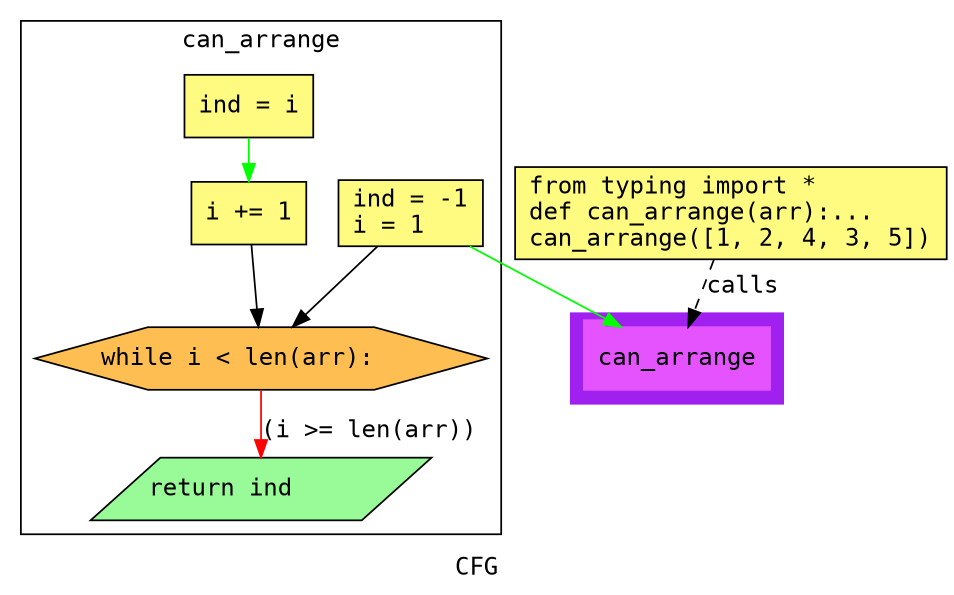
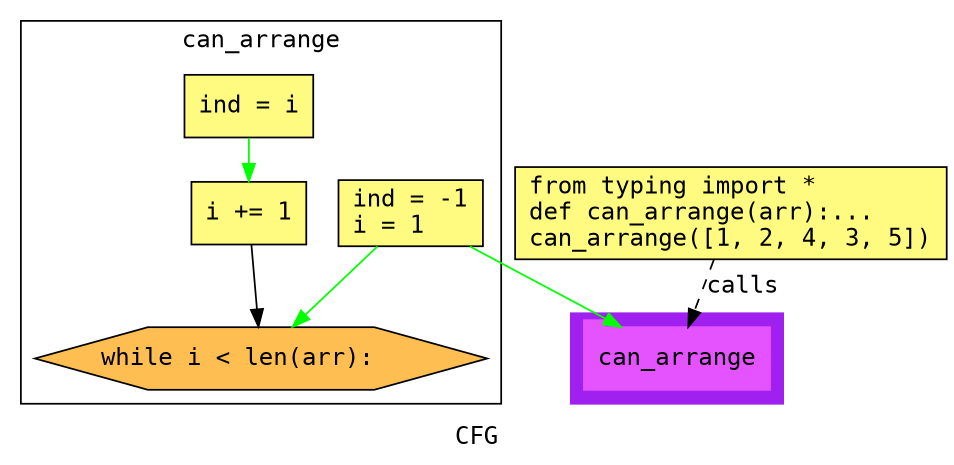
  digraph {
    compound=True
    fontname="DejaVu Sans Mono"
    label=CFG
    pack=False
    rankdir=TB
    ranksep=0.02
    node [fontname="DejaVu Sans Mono" shape=rectangle style="filled,solid" fillcolor="#FFFB81"]
    edge [color=green fontname="DejaVu Sans Mono"]
    n1 [color="#E552FF" height=0.5 label=can_arrange linenum="[11]" shape=tab style=filled width=1.4861 fillcolor=""]
    n2 [height=0.52778 label="ind = -1\li = 1\l" linenum="[3, 4]" width=1.1528]
    n3 [fillcolor="#FFBE52" height=0.5 label="while i < len(arr):\l" linenum="[5]" shape=hexagon width=3.6065]
-   n4 [fillcolor="#98fb98" height=0.5 label="return ind\l" linenum="[9]" shape=parallelogram width=2.6206]
    n5 [height=0.5 label="ind = i\l" linenum="[7]" width=1.0278]
    n6 [height=0.5 label="i += 1\l" linenum="[8]" width=0.91667]
    n7 [height=0.73611 label="from typing import *\ldef can_arrange(arr):...\lcan_arrange([1, 2, 4, 3, 5])\l" linenum="[1]" width=3.4444]
    subgraph cluster_1 {
      color=purple
      compound=true
      label=""
      shape=tab
      style=filled
      n1
    }
    subgraph cluster_2 {
      label=can_arrange
      n2
      n3
-     n4
      n5
      n6
    }
    n2 -> n1
-   n2 -> n3 [color=black]
-   n3 -> n4 [color=red label="(i >= len(arr))"]
+   n2 -> n3
    n5 -> n6
    n6 -> n3 [color=black]
    n7 -> n1 [label=calls style=dashed color=""]
  }
